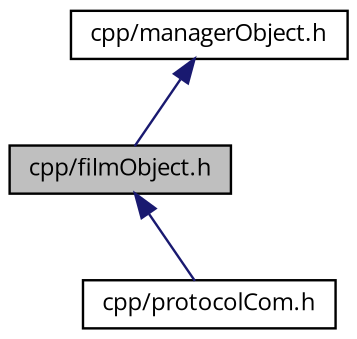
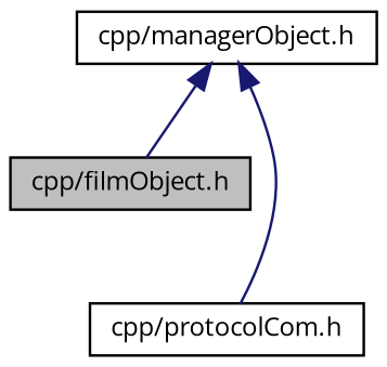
  digraph {
    fontname="Open Sans"
    node [color=black fillcolor=white fontname="Open Sans" fontsize=10 shape=record style=filled]
    edge [color=midnightblue dir=back fontname="Open Sans" fontsize=10 labelfontname=Helvetica labelfontsize=10 style=solid]
    n1 [fillcolor=grey75 fontcolor=black height=0.2 label="cpp/filmObject.h" width=0.4]
    n2 [height=0.2 label="cpp/managerObject.h" width=0.4]
    n3 [height=0.2 label="cpp/protocolCom.h" width=0.4]
    n2 -> n1
-   n1 -> n3
+   n2 -> n3
  }
